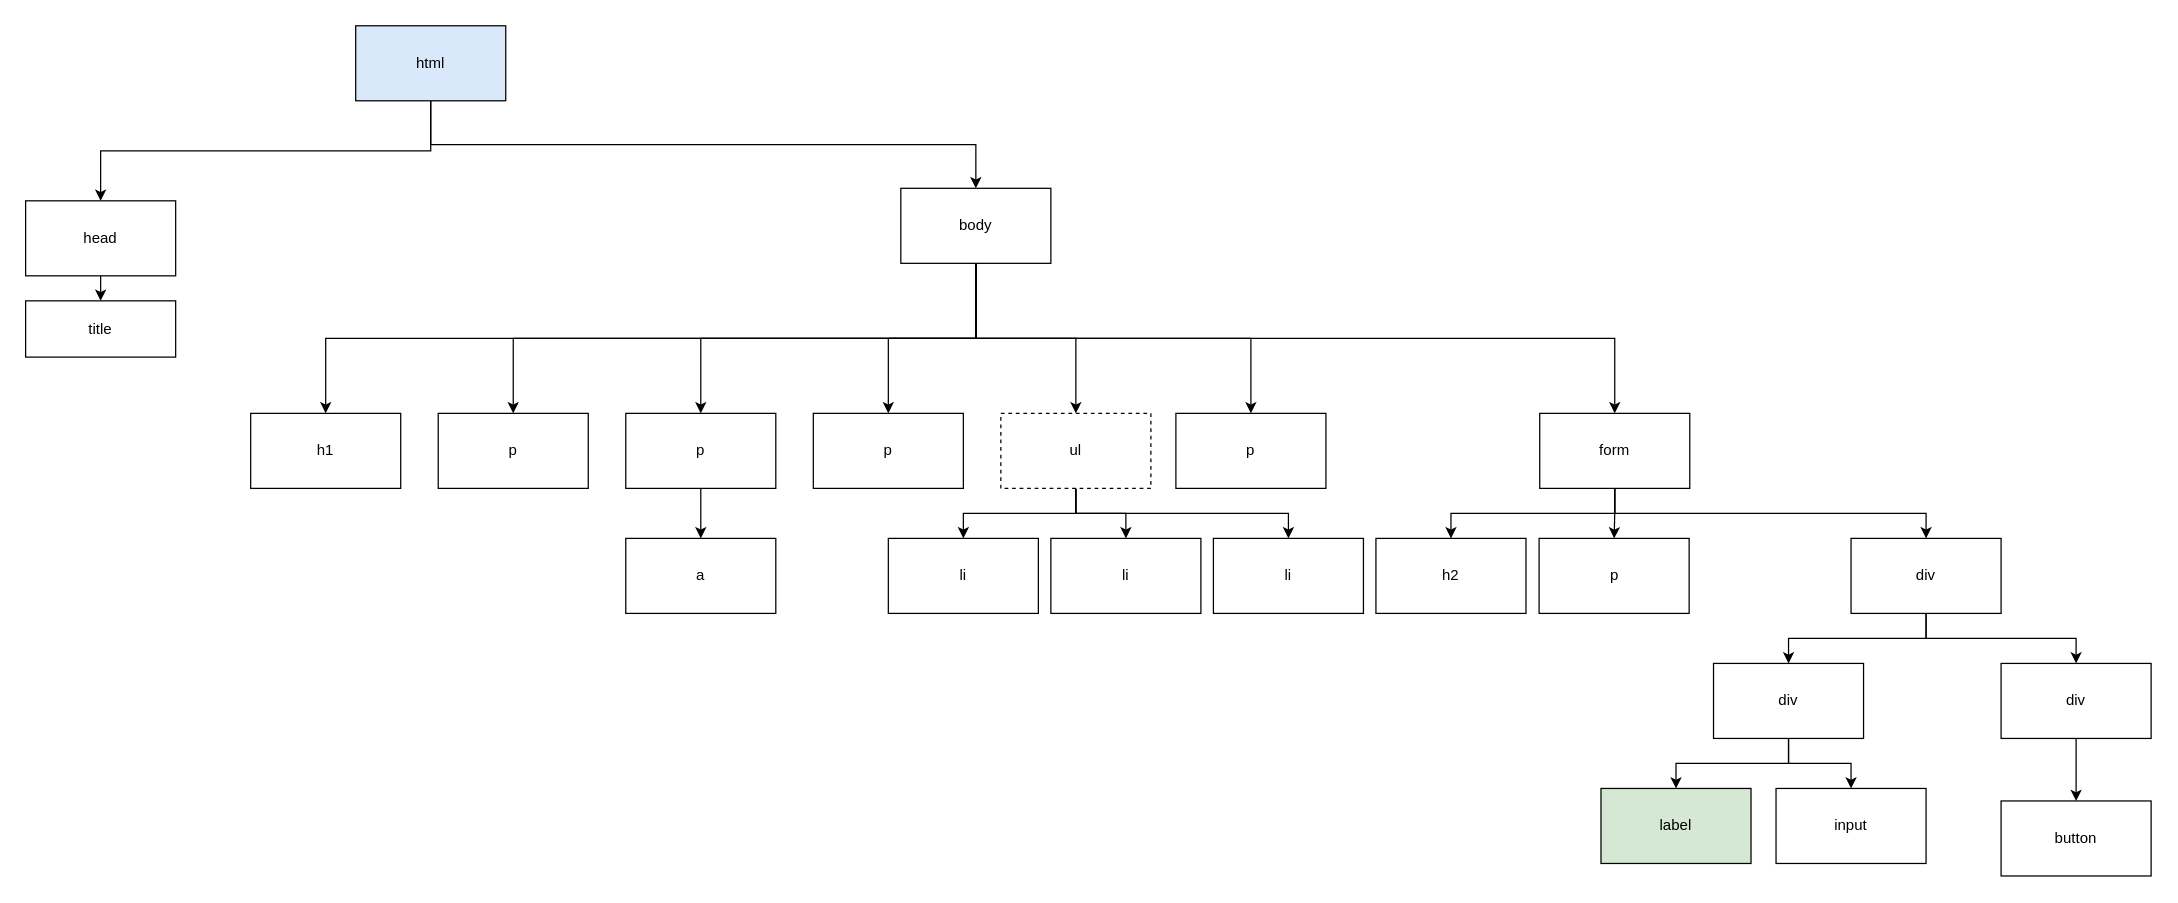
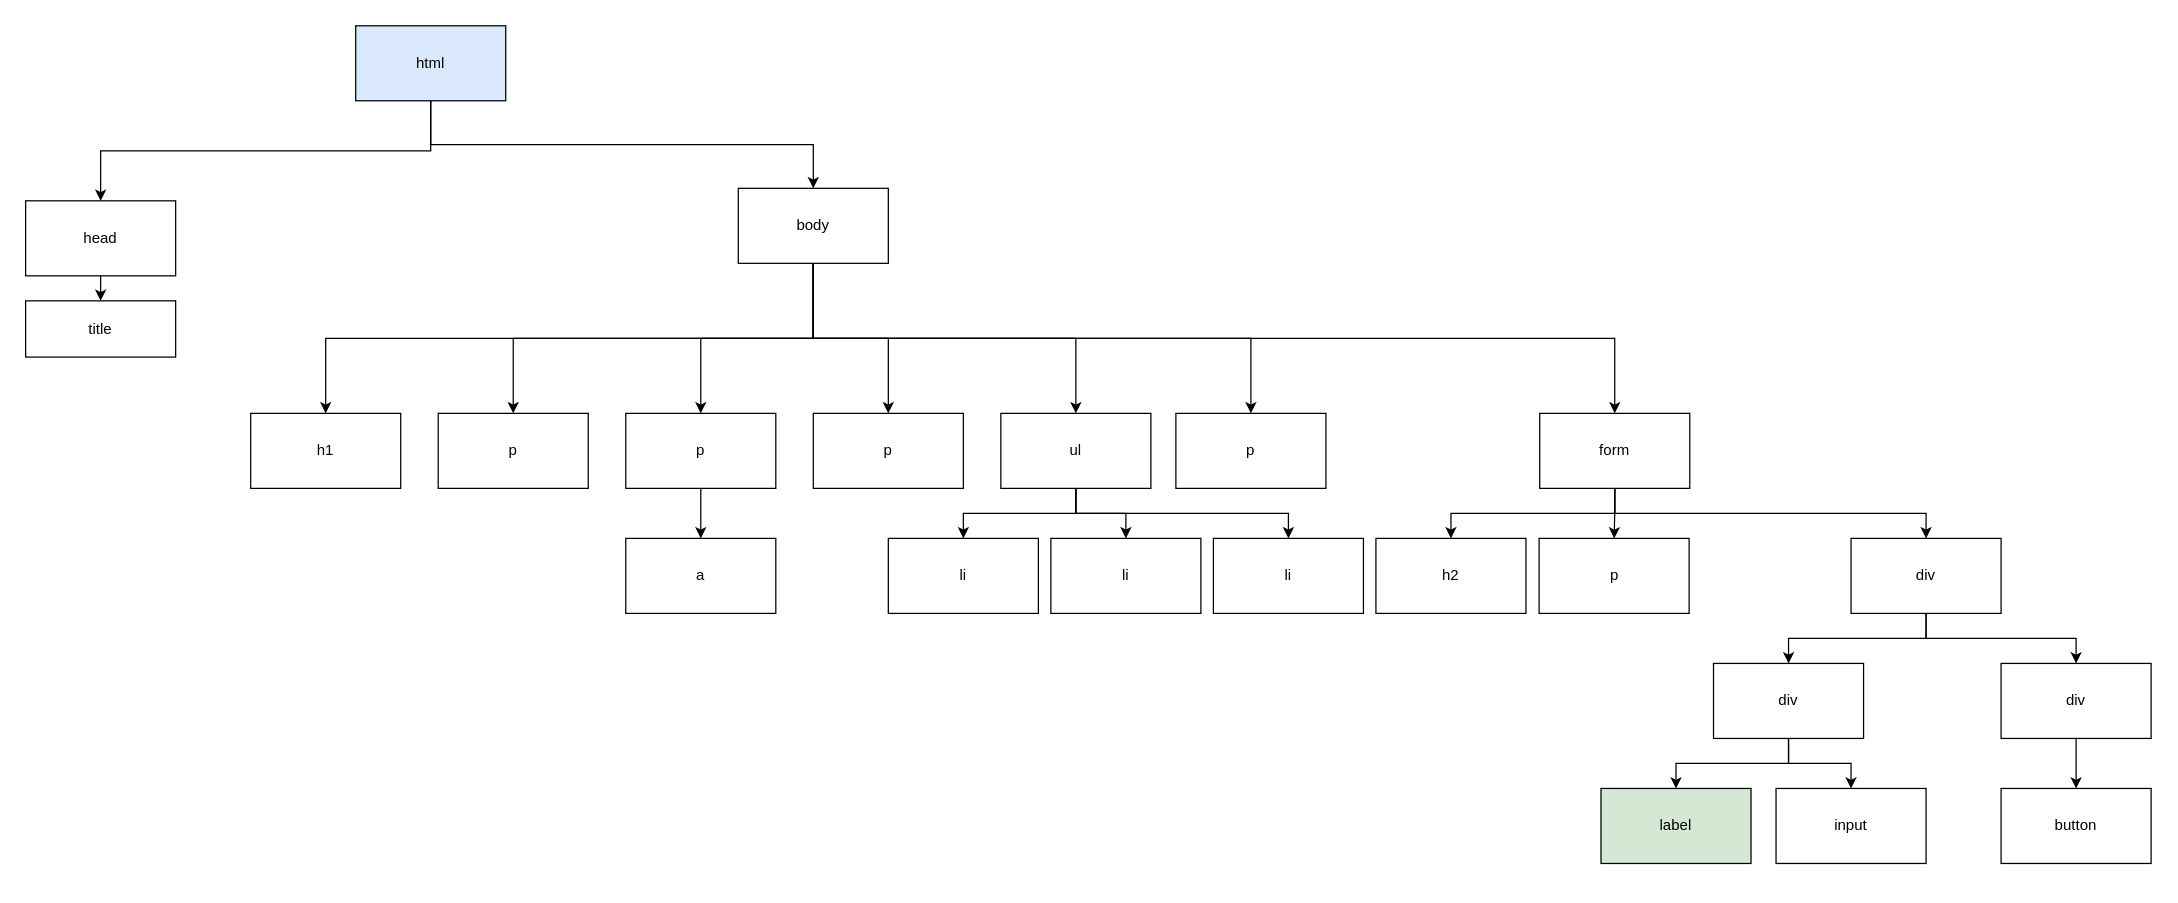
  <mxCell id="0" />
  <mxCell id="1" parent="0" />
  <mxCell id="2" style="edgeStyle=orthogonalEdgeStyle;rounded=0;orthogonalLoop=1;jettySize=auto;html=1;exitX=0.5;exitY=1;exitDx=0;exitDy=0;entryX=0.5;entryY=0;entryDx=0;entryDy=0;" edge="1" parent="1" source="4" target="6"><mxGeometry relative="1" as="geometry"><Array as="points"><mxPoint x="344" y="120" /><mxPoint x="80" y="120" /></Array></mxGeometry></mxCell>
  <mxCell id="3" style="edgeStyle=orthogonalEdgeStyle;rounded=0;orthogonalLoop=1;jettySize=auto;html=1;exitX=0.5;exitY=1;exitDx=0;exitDy=0;entryX=0.5;entryY=0;entryDx=0;entryDy=0;" edge="1" parent="1" source="4" target="14"><mxGeometry relative="1" as="geometry" /></mxCell>
  <mxCell id="4" value="html" style="rounded=0;whiteSpace=wrap;html=1;fillColor=#dae8fc;" vertex="1" parent="1"><mxGeometry x="284" y="20" width="120" height="60" as="geometry" /></mxCell>
  <mxCell id="5" style="edgeStyle=orthogonalEdgeStyle;rounded=0;orthogonalLoop=1;jettySize=auto;html=1;exitX=0.5;exitY=1;exitDx=0;exitDy=0;entryX=0.5;entryY=0;entryDx=0;entryDy=0;" edge="1" parent="1" source="6" target="15"><mxGeometry relative="1" as="geometry" /></mxCell>
  <mxCell id="6" value="head" style="rounded=0;whiteSpace=wrap;html=1;" vertex="1" parent="1"><mxGeometry x="20" y="160" width="120" height="60" as="geometry" /></mxCell>
  <mxCell id="7" style="edgeStyle=orthogonalEdgeStyle;rounded=0;orthogonalLoop=1;jettySize=auto;html=1;exitX=0.5;exitY=1;exitDx=0;exitDy=0;entryX=0.5;entryY=0;entryDx=0;entryDy=0;" edge="1" parent="1" source="14" target="16"><mxGeometry relative="1" as="geometry" /></mxCell>
  <mxCell id="8" style="edgeStyle=orthogonalEdgeStyle;rounded=0;orthogonalLoop=1;jettySize=auto;html=1;exitX=0.5;exitY=1;exitDx=0;exitDy=0;entryX=0.5;entryY=0;entryDx=0;entryDy=0;" edge="1" parent="1" source="14" target="20"><mxGeometry relative="1" as="geometry" /></mxCell>
  <mxCell id="9" style="edgeStyle=orthogonalEdgeStyle;rounded=0;orthogonalLoop=1;jettySize=auto;html=1;exitX=0.5;exitY=1;exitDx=0;exitDy=0;entryX=0.5;entryY=0;entryDx=0;entryDy=0;" edge="1" parent="1" source="14" target="19"><mxGeometry relative="1" as="geometry" /></mxCell>
  <mxCell id="10" style="edgeStyle=orthogonalEdgeStyle;rounded=0;orthogonalLoop=1;jettySize=auto;html=1;exitX=0.5;exitY=1;exitDx=0;exitDy=0;entryX=0.5;entryY=0;entryDx=0;entryDy=0;" edge="1" parent="1" source="14" target="17"><mxGeometry relative="1" as="geometry" /></mxCell>
  <mxCell id="11" style="edgeStyle=orthogonalEdgeStyle;rounded=0;orthogonalLoop=1;jettySize=auto;html=1;exitX=0.5;exitY=1;exitDx=0;exitDy=0;entryX=0.5;entryY=0;entryDx=0;entryDy=0;" edge="1" parent="1" source="14" target="25"><mxGeometry relative="1" as="geometry" /></mxCell>
  <mxCell id="12" style="edgeStyle=orthogonalEdgeStyle;rounded=0;orthogonalLoop=1;jettySize=auto;html=1;exitX=0.5;exitY=1;exitDx=0;exitDy=0;entryX=0.5;entryY=0;entryDx=0;entryDy=0;" edge="1" parent="1" source="14" target="29"><mxGeometry relative="1" as="geometry" /></mxCell>
  <mxCell id="13" style="edgeStyle=orthogonalEdgeStyle;rounded=0;orthogonalLoop=1;jettySize=auto;html=1;exitX=0.5;exitY=1;exitDx=0;exitDy=0;entryX=0.5;entryY=0;entryDx=0;entryDy=0;" edge="1" parent="1" source="14" target="33"><mxGeometry relative="1" as="geometry" /></mxCell>
- <mxCell id="14" value="body" style="rounded=0;whiteSpace=wrap;html=1;" vertex="1" parent="1"><mxGeometry x="720" y="150" width="120" height="60" as="geometry" /></mxCell>
+ <mxCell id="14" value="body" style="rounded=0;whiteSpace=wrap;html=1;" vertex="1" parent="1"><mxGeometry x="590" y="150" width="120" height="60" as="geometry" /></mxCell>
  <mxCell id="15" value="title" style="rounded=0;whiteSpace=wrap;html=1;" vertex="1" parent="1"><mxGeometry x="20" y="240" width="120" height="45" as="geometry" /></mxCell>
  <mxCell id="16" value="h1" style="rounded=0;whiteSpace=wrap;html=1;" vertex="1" parent="1"><mxGeometry x="200" y="330" width="120" height="60" as="geometry" /></mxCell>
  <mxCell id="17" value="p" style="rounded=0;whiteSpace=wrap;html=1;" vertex="1" parent="1"><mxGeometry x="650" y="330" width="120" height="60" as="geometry" /></mxCell>
  <mxCell id="18" style="edgeStyle=orthogonalEdgeStyle;rounded=0;orthogonalLoop=1;jettySize=auto;html=1;exitX=0.5;exitY=1;exitDx=0;exitDy=0;entryX=0.5;entryY=0;entryDx=0;entryDy=0;" edge="1" parent="1" source="19" target="21"><mxGeometry relative="1" as="geometry" /></mxCell>
  <mxCell id="19" value="p" style="rounded=0;whiteSpace=wrap;html=1;" vertex="1" parent="1"><mxGeometry x="500" y="330" width="120" height="60" as="geometry" /></mxCell>
  <mxCell id="20" value="p" style="rounded=0;whiteSpace=wrap;html=1;" vertex="1" parent="1"><mxGeometry x="350" y="330" width="120" height="60" as="geometry" /></mxCell>
  <mxCell id="21" value="a" style="rounded=0;whiteSpace=wrap;html=1;" vertex="1" parent="1"><mxGeometry x="500" y="430" width="120" height="60" as="geometry" /></mxCell>
  <mxCell id="22" style="edgeStyle=orthogonalEdgeStyle;rounded=0;orthogonalLoop=1;jettySize=auto;html=1;exitX=0.5;exitY=1;exitDx=0;exitDy=0;" edge="1" parent="1" source="25" target="28"><mxGeometry relative="1" as="geometry" /></mxCell>
  <mxCell id="23" style="edgeStyle=orthogonalEdgeStyle;rounded=0;orthogonalLoop=1;jettySize=auto;html=1;exitX=0.5;exitY=1;exitDx=0;exitDy=0;entryX=0.5;entryY=0;entryDx=0;entryDy=0;" edge="1" parent="1" source="25" target="27"><mxGeometry relative="1" as="geometry" /></mxCell>
  <mxCell id="24" style="edgeStyle=orthogonalEdgeStyle;rounded=0;orthogonalLoop=1;jettySize=auto;html=1;exitX=0.5;exitY=1;exitDx=0;exitDy=0;entryX=0.5;entryY=0;entryDx=0;entryDy=0;" edge="1" parent="1" source="25" target="26"><mxGeometry relative="1" as="geometry" /></mxCell>
- <mxCell id="25" value="ul" style="rounded=0;whiteSpace=wrap;html=1;dashed=1;" vertex="1" parent="1"><mxGeometry x="800" y="330" width="120" height="60" as="geometry" /></mxCell>
+ <mxCell id="25" value="ul" style="rounded=0;whiteSpace=wrap;html=1;" vertex="1" parent="1"><mxGeometry x="800" y="330" width="120" height="60" as="geometry" /></mxCell>
  <mxCell id="26" value="li" style="rounded=0;whiteSpace=wrap;html=1;" vertex="1" parent="1"><mxGeometry x="970" y="430" width="120" height="60" as="geometry" /></mxCell>
  <mxCell id="27" value="li" style="rounded=0;whiteSpace=wrap;html=1;" vertex="1" parent="1"><mxGeometry x="840" y="430" width="120" height="60" as="geometry" /></mxCell>
  <mxCell id="28" value="li" style="rounded=0;whiteSpace=wrap;html=1;" vertex="1" parent="1"><mxGeometry x="710" y="430" width="120" height="60" as="geometry" /></mxCell>
  <mxCell id="29" value="p" style="rounded=0;whiteSpace=wrap;html=1;" vertex="1" parent="1"><mxGeometry x="940" y="330" width="120" height="60" as="geometry" /></mxCell>
  <mxCell id="30" style="edgeStyle=orthogonalEdgeStyle;rounded=0;orthogonalLoop=1;jettySize=auto;html=1;exitX=0.5;exitY=1;exitDx=0;exitDy=0;entryX=0.5;entryY=0;entryDx=0;entryDy=0;" edge="1" parent="1" source="33" target="38"><mxGeometry relative="1" as="geometry" /></mxCell>
  <mxCell id="31" style="edgeStyle=orthogonalEdgeStyle;rounded=0;orthogonalLoop=1;jettySize=auto;html=1;exitX=0.5;exitY=1;exitDx=0;exitDy=0;entryX=0.5;entryY=0;entryDx=0;entryDy=0;" edge="1" parent="1" source="33" target="35"><mxGeometry relative="1" as="geometry" /></mxCell>
  <mxCell id="32" style="edgeStyle=orthogonalEdgeStyle;rounded=0;orthogonalLoop=1;jettySize=auto;html=1;exitX=0.5;exitY=1;exitDx=0;exitDy=0;entryX=0.5;entryY=0;entryDx=0;entryDy=0;" edge="1" parent="1" source="33" target="34"><mxGeometry relative="1" as="geometry" /></mxCell>
  <mxCell id="33" value="form" style="rounded=0;whiteSpace=wrap;html=1;" vertex="1" parent="1"><mxGeometry x="1231" y="330" width="120" height="60" as="geometry" /></mxCell>
  <mxCell id="34" value="h2" style="rounded=0;whiteSpace=wrap;html=1;" vertex="1" parent="1"><mxGeometry x="1100" y="430" width="120" height="60" as="geometry" /></mxCell>
  <mxCell id="35" value="p" style="rounded=0;whiteSpace=wrap;html=1;" vertex="1" parent="1"><mxGeometry x="1230.5" y="430" width="120" height="60" as="geometry" /></mxCell>
  <mxCell id="36" style="edgeStyle=orthogonalEdgeStyle;rounded=0;orthogonalLoop=1;jettySize=auto;html=1;exitX=0.5;exitY=1;exitDx=0;exitDy=0;entryX=0.5;entryY=0;entryDx=0;entryDy=0;" edge="1" parent="1" source="38" target="41"><mxGeometry relative="1" as="geometry" /></mxCell>
  <mxCell id="37" style="edgeStyle=orthogonalEdgeStyle;rounded=0;orthogonalLoop=1;jettySize=auto;html=1;exitX=0.5;exitY=1;exitDx=0;exitDy=0;entryX=0.5;entryY=0;entryDx=0;entryDy=0;" edge="1" parent="1" source="38" target="45"><mxGeometry relative="1" as="geometry" /></mxCell>
  <mxCell id="38" value="div" style="rounded=0;whiteSpace=wrap;html=1;" vertex="1" parent="1"><mxGeometry x="1480" y="430" width="120" height="60" as="geometry" /></mxCell>
  <mxCell id="39" style="edgeStyle=orthogonalEdgeStyle;rounded=0;orthogonalLoop=1;jettySize=auto;html=1;exitX=0.5;exitY=1;exitDx=0;exitDy=0;entryX=0.5;entryY=0;entryDx=0;entryDy=0;" edge="1" parent="1" source="41" target="42"><mxGeometry relative="1" as="geometry" /></mxCell>
  <mxCell id="40" style="edgeStyle=orthogonalEdgeStyle;rounded=0;orthogonalLoop=1;jettySize=auto;html=1;exitX=0.5;exitY=1;exitDx=0;exitDy=0;entryX=0.5;entryY=0;entryDx=0;entryDy=0;" edge="1" parent="1" source="41" target="43"><mxGeometry relative="1" as="geometry" /></mxCell>
  <mxCell id="41" value="div" style="rounded=0;whiteSpace=wrap;html=1;" vertex="1" parent="1"><mxGeometry x="1370" y="530" width="120" height="60" as="geometry" /></mxCell>
  <mxCell id="42" value="label" style="rounded=0;whiteSpace=wrap;html=1;fillColor=#d5e8d4;" vertex="1" parent="1"><mxGeometry x="1280" y="630" width="120" height="60" as="geometry" /></mxCell>
  <mxCell id="43" value="input" style="rounded=0;whiteSpace=wrap;html=1;" vertex="1" parent="1"><mxGeometry x="1420" y="630" width="120" height="60" as="geometry" /></mxCell>
  <mxCell id="44" style="edgeStyle=orthogonalEdgeStyle;rounded=0;orthogonalLoop=1;jettySize=auto;html=1;exitX=0.5;exitY=1;exitDx=0;exitDy=0;entryX=0.5;entryY=0;entryDx=0;entryDy=0;" edge="1" parent="1" source="45" target="46"><mxGeometry relative="1" as="geometry" /></mxCell>
  <mxCell id="45" value="div" style="rounded=0;whiteSpace=wrap;html=1;" vertex="1" parent="1"><mxGeometry x="1600" y="530" width="120" height="60" as="geometry" /></mxCell>
- <mxCell id="46" value="button" style="rounded=0;whiteSpace=wrap;html=1;" vertex="1" parent="1"><mxGeometry x="1600" y="640" width="120" height="60" as="geometry" /></mxCell>
+ <mxCell id="46" value="button" style="rounded=0;whiteSpace=wrap;html=1;" vertex="1" parent="1"><mxGeometry x="1600" y="630" width="120" height="60" as="geometry" /></mxCell>
